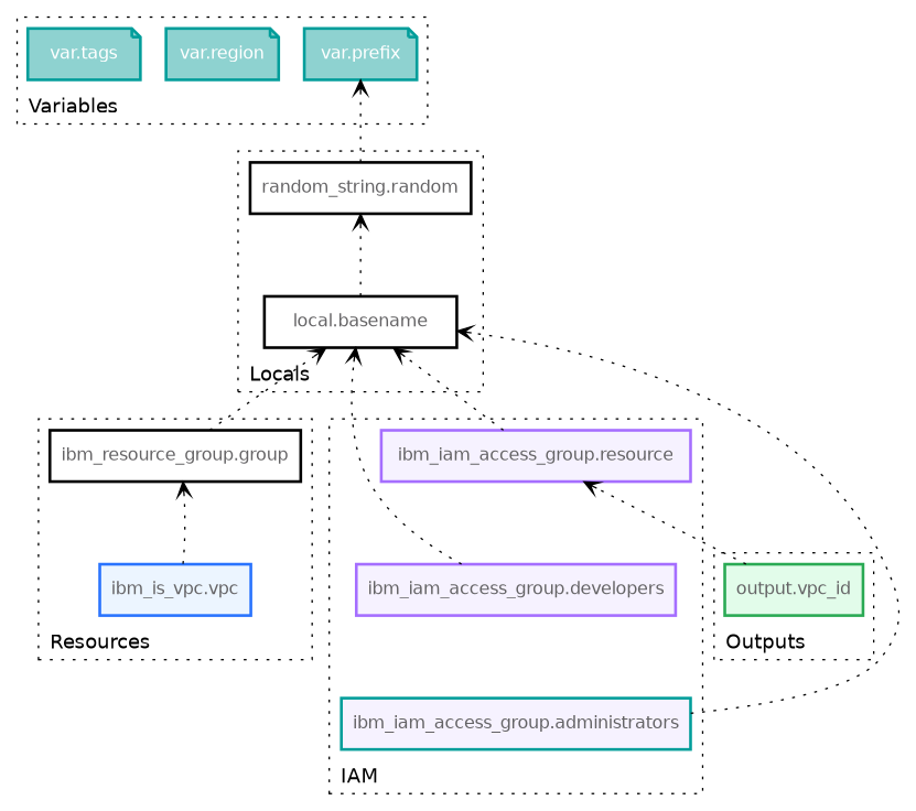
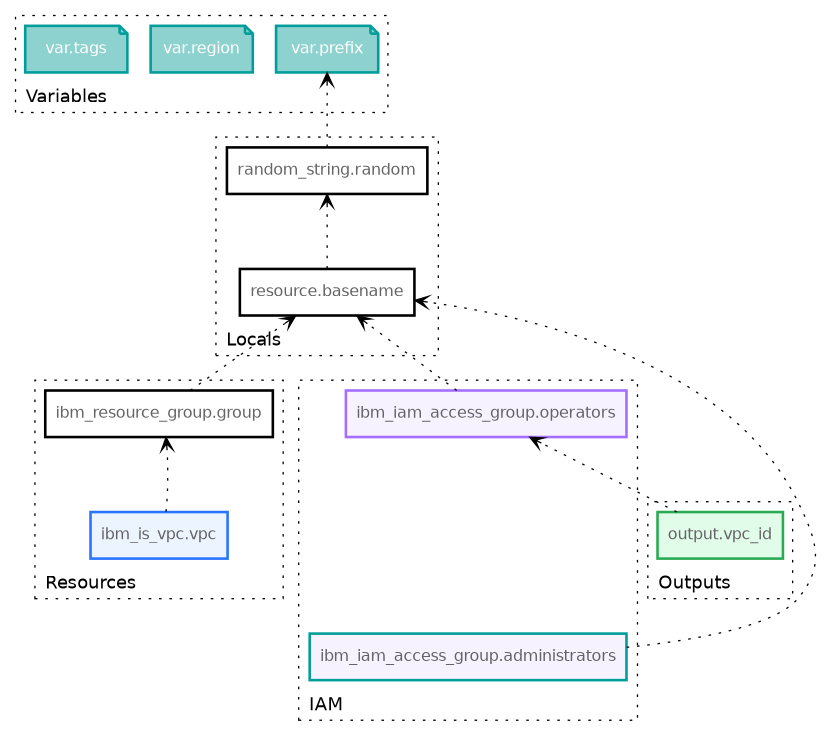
  digraph {
    bgcolor="#FFFFFF"
    compound=true
    fontname="DejaVu Sans"
    labeljust=l
    rankdir=BT
    ranksep=0.8
    node [color="#009d9a" fontcolor="#646365" fontname="DejaVu Sans" fontsize=12 penwidth=2 shape=box style=filled]
    edge [arrowhead=vee color="#000000" fontcolor="#646365" fontname="DejaVu Sans" fontsize=8 style=dotted]
    n1 [fillcolor="#8ed2d0" fontcolor="#ffffff" label="var.prefix" shape=note width=1.1]
    n2 [fillcolor="#8ed2d0" fontcolor="#ffffff" label="var.region" shape=note width=1.1]
    n3 [fillcolor="#8ed2d0" fontcolor="#ffffff" label="var.tags" shape=note width=1.1]
    n4 [label="random_string.random" width=1.1 color="" style=""]
-   n5 [label="local.basename" width=1.1 color="" style=""]
+   n5 [label="resource.basename" width=1.1 color="" style=""]
    n6 [color="#2973fe" fillcolor="#ecf5ff" label="ibm_is_vpc.vpc" width=1.1]
    n7 [label="ibm_resource_group.group" width=1.1 color="" style=""]
    n8 [fillcolor="#f6f2ff" label="ibm_iam_access_group.administrators" width=1.1]
-   n9 [color="#a56eff" fillcolor="#f6f2ff" label="ibm_iam_access_group.developers" width=1.1]
-   n10 [color="#a56eff" fillcolor="#f6f2ff" label="ibm_iam_access_group.resource" width=1.1]
+   n10 [color="#a56eff" fillcolor="#f6f2ff" label="ibm_iam_access_group.operators" width=1.1]
    n11 [color="#2aaa54" fillcolor="#e2fcea" label="output.vpc_id" width=1.1]
    subgraph cluster_1 {
      label=Variables
      style=dotted
      n1
      n2
      n3
    }
    subgraph cluster_2 {
      label=Locals
      style=dotted
      n4
      n5
    }
    subgraph cluster_3 {
      label=Resources
      style=dotted
      n6
      n7
    }
    subgraph cluster_4 {
      label=IAM
      style=dotted
      n8
-     n9
      n10
    }
    subgraph cluster_5 {
      label=Outputs
      style=dotted
      n11
    }
    n4 -> n1
    n5 -> n4
    n6 -> n7 [style=invis]
    n6 -> n7
    n7 -> n5
    n8 -> n5
-   n8 -> n9 [style=invis]
-   n9 -> n5
-   n9 -> n10 [style=invis]
    n10 -> n5
    n11 -> n10
  }
